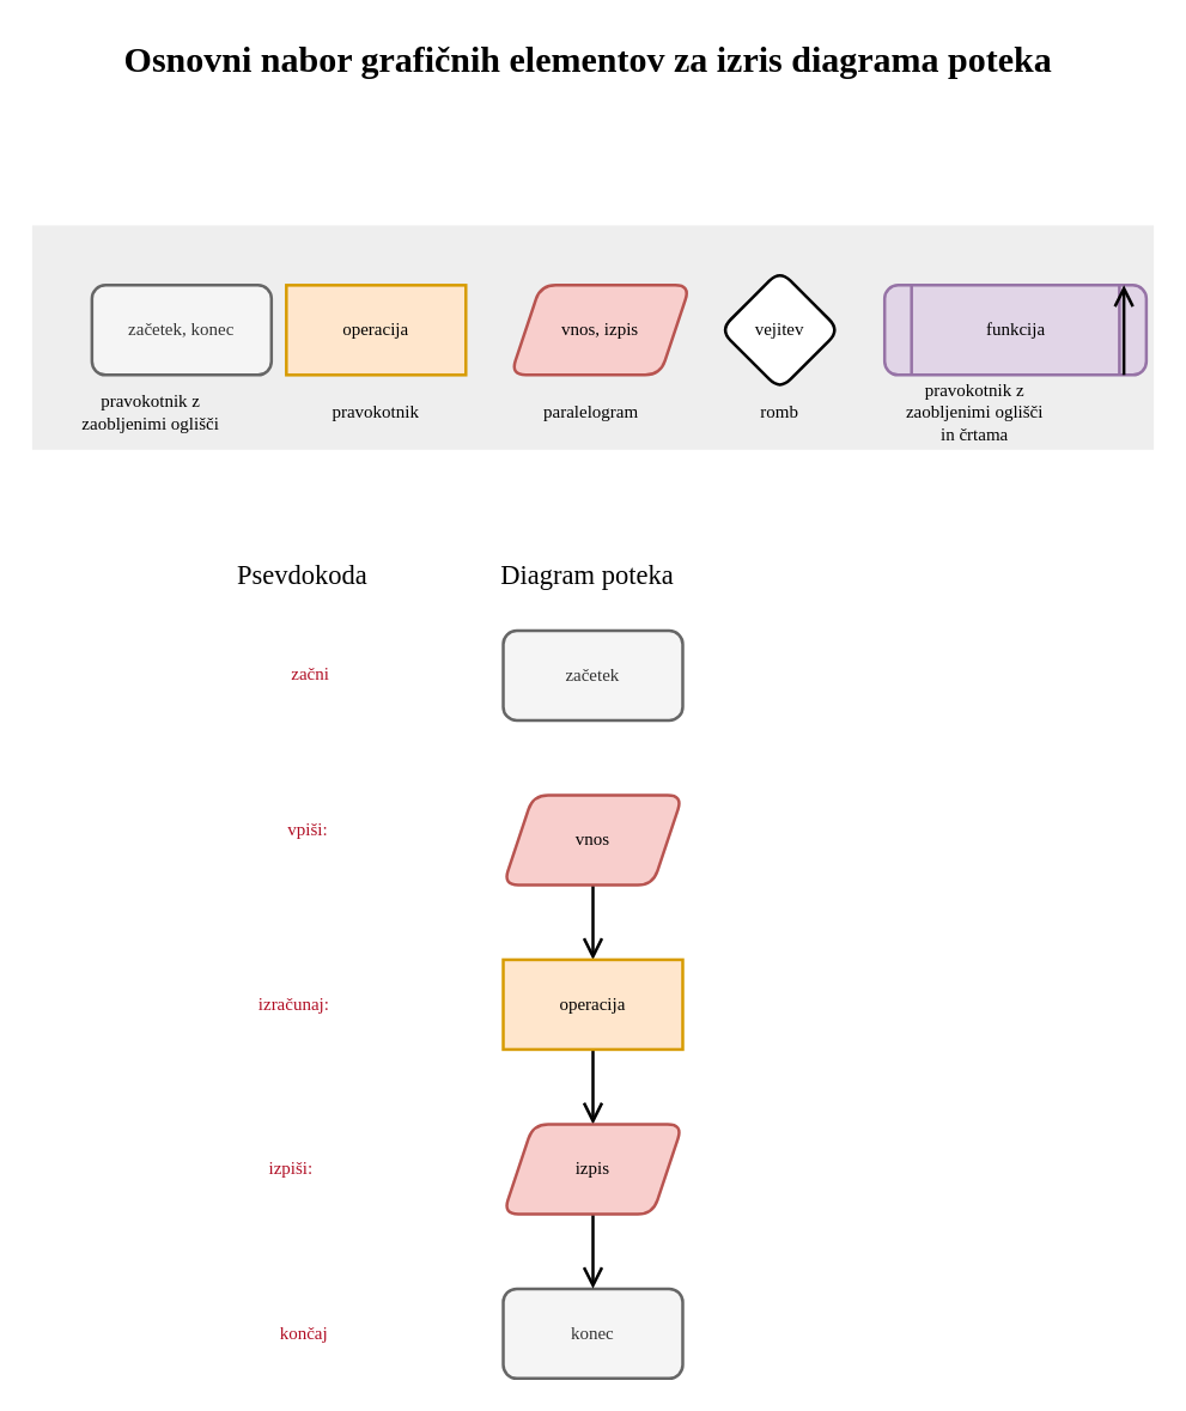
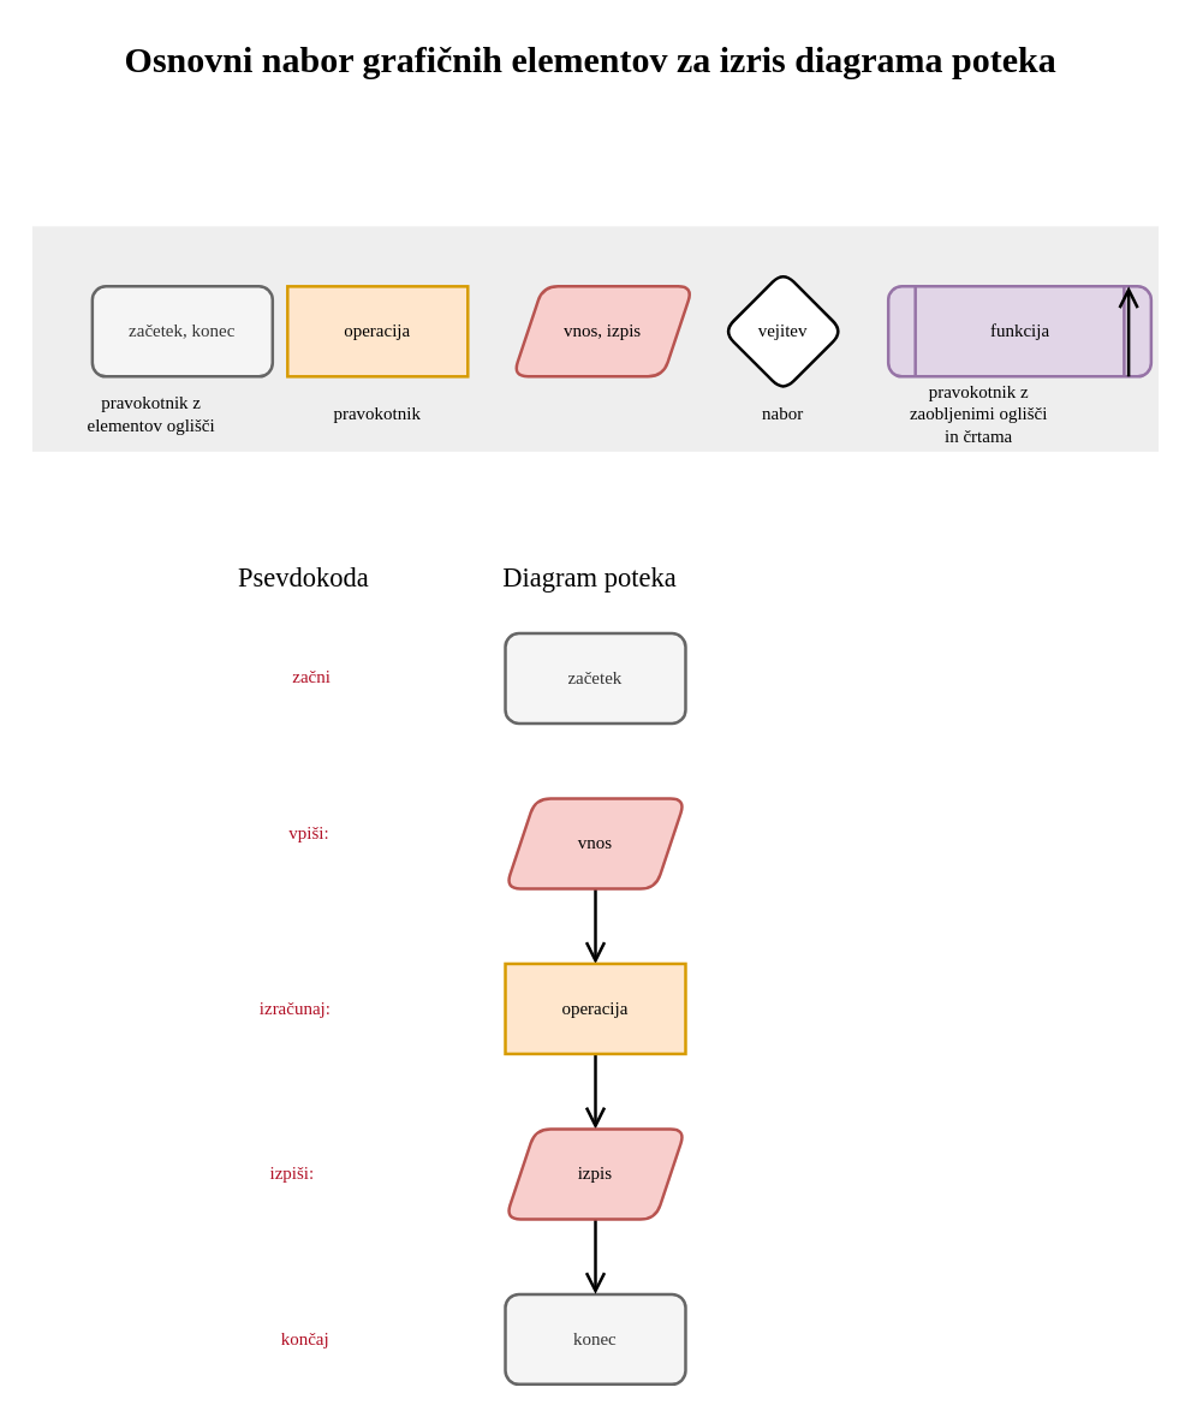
  <mxCell id="0" />
  <mxCell id="1" parent="0" />
  <mxCell id="2" value="" style="rounded=0;whiteSpace=wrap;html=1;fontFamily=Space Mono;fontSource=https%3A%2F%2Ffonts.googleapis.com%2Fcss%3Ffamily%3DSpace%2BMono;strokeWidth=2;fillColor=#eeeeee;strokeColor=none;" parent="1" vertex="1"><mxGeometry x="21" y="150" width="750" height="150" as="geometry" /></mxCell>
  <mxCell id="3" value="začetek, konec" style="rounded=1;whiteSpace=wrap;html=1;strokeWidth=2;fillColor=#f5f5f5;fontColor=#333333;strokeColor=#666666;fontFamily=Space Mono;fontSource=https%3A%2F%2Ffonts.googleapis.com%2Fcss%3Ffamily%3DSpace%2BMono;" parent="1" vertex="1"><mxGeometry x="61" y="190" width="120" height="60" as="geometry" /></mxCell>
  <mxCell id="4" value="operacija" style="rounded=0;whiteSpace=wrap;html=1;strokeWidth=2;fillColor=#ffe6cc;strokeColor=#d79b00;fontFamily=Space Mono;fontSource=https%3A%2F%2Ffonts.googleapis.com%2Fcss%3Ffamily%3DSpace%2BMono;" parent="1" vertex="1"><mxGeometry x="191" y="190" width="120" height="60" as="geometry" /></mxCell>
  <mxCell id="5" value="vnos, izpis" style="shape=parallelogram;perimeter=parallelogramPerimeter;whiteSpace=wrap;html=1;fixedSize=1;strokeWidth=2;fillColor=#f8cecc;rounded=1;strokeColor=#b85450;fontFamily=Space Mono;fontSource=https%3A%2F%2Ffonts.googleapis.com%2Fcss%3Ffamily%3DSpace%2BMono;" parent="1" vertex="1"><mxGeometry x="341" y="190" width="120" height="60" as="geometry" /></mxCell>
  <mxCell id="6" value="vejitev" style="rhombus;whiteSpace=wrap;html=1;rounded=1;strokeWidth=2;fillColor=#FFFFFF;fontFamily=Space Mono;fontSource=https%3A%2F%2Ffonts.googleapis.com%2Fcss%3Ffamily%3DSpace%2BMono;" parent="1" vertex="1"><mxGeometry x="481" y="180" width="80" height="80" as="geometry" /></mxCell>
  <mxCell id="7" value="funkcija" style="shape=process;whiteSpace=wrap;html=1;backgroundOutline=1;rounded=1;strokeWidth=2;fillColor=#e1d5e7;strokeColor=#9673a6;fontFamily=Space Mono;fontSource=https%3A%2F%2Ffonts.googleapis.com%2Fcss%3Ffamily%3DSpace%2BMono;" parent="1" vertex="1"><mxGeometry x="591" y="190" width="175" height="60" as="geometry" /></mxCell>
  <mxCell id="8" value="" style="endArrow=open;html=1;rounded=0;fontFamily=Space Mono;fontSource=https%3A%2F%2Ffonts.googleapis.com%2Fcss%3Ffamily%3DSpace%2BMono;horizontal=0;endFill=0;strokeWidth=2;endSize=10;" parent="1" edge="1"><mxGeometry width="50" height="50" relative="1" as="geometry"><mxPoint x="751" y="250" as="sourcePoint" /><mxPoint x="751" y="190" as="targetPoint" /></mxGeometry></mxCell>
  <mxCell id="9" value="&lt;h1&gt;Osnovni nabor grafičnih elementov za izris diagrama poteka&amp;nbsp;&lt;/h1&gt;" style="text;html=1;strokeColor=none;fillColor=none;spacing=5;spacingTop=-20;whiteSpace=wrap;overflow=hidden;rounded=0;fontFamily=Space Mono;fontSource=https%3A%2F%2Ffonts.googleapis.com%2Fcss%3Ffamily%3DSpace%2BMono;align=center;" parent="1" vertex="1"><mxGeometry x="21" y="20" width="750" height="80" as="geometry" /></mxCell>
  <mxCell id="10" value="&lt;font data-font-src=&quot;https://fonts.googleapis.com/css?family=Ubuntu+Mono&quot;&gt;začetek&lt;/font&gt;" style="rounded=1;whiteSpace=wrap;html=1;strokeWidth=2;fillColor=#f5f5f5;fontColor=#333333;strokeColor=#666666;fontFamily=Space Mono;fontSource=https%3A%2F%2Ffonts.googleapis.com%2Fcss%3Ffamily%3DSpace%2BMono;" parent="1" vertex="1"><mxGeometry x="336" y="421" width="120" height="60" as="geometry" /></mxCell>
  <mxCell id="11" value="&lt;font data-font-src=&quot;https://fonts.googleapis.com/css?family=Ubuntu+Mono&quot;&gt;konec&lt;/font&gt;" style="rounded=1;whiteSpace=wrap;html=1;strokeWidth=2;fillColor=#f5f5f5;fontColor=#333333;strokeColor=#666666;fontFamily=Space Mono;fontSource=https%3A%2F%2Ffonts.googleapis.com%2Fcss%3Ffamily%3DSpace%2BMono;" parent="1" vertex="1"><mxGeometry x="336" y="861" width="120" height="60" as="geometry" /></mxCell>
  <mxCell id="12" style="edgeStyle=orthogonalEdgeStyle;rounded=0;orthogonalLoop=1;jettySize=auto;html=1;entryX=0.5;entryY=0;entryDx=0;entryDy=0;fontFamily=Space Mono;fontSource=https%3A%2F%2Ffonts.googleapis.com%2Fcss%3Ffamily%3DSpace%2BMono;endArrow=open;endFill=0;endSize=10;strokeWidth=2;" parent="1" source="13" target="15" edge="1"><mxGeometry relative="1" as="geometry" /></mxCell>
  <mxCell id="13" value="vnos" style="shape=parallelogram;perimeter=parallelogramPerimeter;whiteSpace=wrap;html=1;fixedSize=1;strokeWidth=2;fillColor=#f8cecc;rounded=1;strokeColor=#b85450;fontFamily=Space Mono;fontSource=https%3A%2F%2Ffonts.googleapis.com%2Fcss%3Ffamily%3DSpace%2BMono;" parent="1" vertex="1"><mxGeometry x="336" y="531" width="120" height="60" as="geometry" /></mxCell>
  <mxCell id="14" style="edgeStyle=orthogonalEdgeStyle;rounded=0;orthogonalLoop=1;jettySize=auto;html=1;entryX=0.5;entryY=0;entryDx=0;entryDy=0;fontFamily=Space Mono;fontSource=https%3A%2F%2Ffonts.googleapis.com%2Fcss%3Ffamily%3DSpace%2BMono;endArrow=open;endFill=0;endSize=10;strokeWidth=2;" parent="1" source="15" target="17" edge="1"><mxGeometry relative="1" as="geometry" /></mxCell>
  <mxCell id="15" value="operacija" style="rounded=0;whiteSpace=wrap;html=1;strokeWidth=2;fillColor=#ffe6cc;strokeColor=#d79b00;fontFamily=Space Mono;fontSource=https%3A%2F%2Ffonts.googleapis.com%2Fcss%3Ffamily%3DSpace%2BMono;" parent="1" vertex="1"><mxGeometry x="336" y="641" width="120" height="60" as="geometry" /></mxCell>
  <mxCell id="16" style="edgeStyle=orthogonalEdgeStyle;rounded=0;orthogonalLoop=1;jettySize=auto;html=1;entryX=0.5;entryY=0;entryDx=0;entryDy=0;fontFamily=Space Mono;fontSource=https%3A%2F%2Ffonts.googleapis.com%2Fcss%3Ffamily%3DSpace%2BMono;endArrow=open;endFill=0;endSize=10;strokeWidth=2;" parent="1" source="17" target="11" edge="1"><mxGeometry relative="1" as="geometry" /></mxCell>
  <mxCell id="17" value="izpis" style="shape=parallelogram;perimeter=parallelogramPerimeter;whiteSpace=wrap;html=1;fixedSize=1;strokeWidth=2;fillColor=#f8cecc;rounded=1;strokeColor=#b85450;fontFamily=Space Mono;fontSource=https%3A%2F%2Ffonts.googleapis.com%2Fcss%3Ffamily%3DSpace%2BMono;" parent="1" vertex="1"><mxGeometry x="336" y="751" width="120" height="60" as="geometry" /></mxCell>
- <mxCell id="18" value="pravokotnik z &lt;br&gt;zaobljenimi oglišči" style="text;html=1;strokeColor=none;fillColor=none;align=center;verticalAlign=middle;whiteSpace=wrap;rounded=0;fontFamily=Space Mono;fontSource=https%3A%2F%2Ffonts.googleapis.com%2Fcss%3Ffamily%3DSpace%2BMono;" parent="1" vertex="1"><mxGeometry x="20" y="260" width="161" height="30" as="geometry" /></mxCell>
- <mxCell id="19" value="paralelogram" style="text;html=1;strokeColor=none;fillColor=none;align=center;verticalAlign=middle;whiteSpace=wrap;rounded=0;fontFamily=Space Mono;fontSource=https%3A%2F%2Ffonts.googleapis.com%2Fcss%3Ffamily%3DSpace%2BMono;" parent="1" vertex="1"><mxGeometry x="365" y="260" width="60" height="30" as="geometry" /></mxCell>
+ <mxCell id="18" value="pravokotnik z &lt;br&gt;elementov oglišči" style="text;html=1;strokeColor=none;fillColor=none;align=center;verticalAlign=middle;whiteSpace=wrap;rounded=0;fontFamily=Space Mono;fontSource=https%3A%2F%2Ffonts.googleapis.com%2Fcss%3Ffamily%3DSpace%2BMono;" parent="1" vertex="1"><mxGeometry x="20" y="260" width="161" height="30" as="geometry" /></mxCell>
  <mxCell id="20" value="pravokotnik" style="text;html=1;strokeColor=none;fillColor=none;align=center;verticalAlign=middle;whiteSpace=wrap;rounded=0;fontFamily=Space Mono;fontSource=https%3A%2F%2Ffonts.googleapis.com%2Fcss%3Ffamily%3DSpace%2BMono;" parent="1" vertex="1"><mxGeometry x="206" y="260" width="90" height="30" as="geometry" /></mxCell>
- <mxCell id="21" value="romb" style="text;html=1;strokeColor=none;fillColor=none;align=center;verticalAlign=middle;whiteSpace=wrap;rounded=0;fontFamily=Space Mono;fontSource=https%3A%2F%2Ffonts.googleapis.com%2Fcss%3Ffamily%3DSpace%2BMono;" parent="1" vertex="1"><mxGeometry x="491" y="260" width="60" height="30" as="geometry" /></mxCell>
+ <mxCell id="21" value="nabor" style="text;html=1;strokeColor=none;fillColor=none;align=center;verticalAlign=middle;whiteSpace=wrap;rounded=0;fontFamily=Space Mono;fontSource=https%3A%2F%2Ffonts.googleapis.com%2Fcss%3Ffamily%3DSpace%2BMono;" parent="1" vertex="1"><mxGeometry x="491" y="260" width="60" height="30" as="geometry" /></mxCell>
  <mxCell id="22" value="pravokotnik z &lt;br&gt;zaobljenimi oglišči&lt;br&gt;in črtama" style="text;html=1;strokeColor=none;fillColor=none;align=center;verticalAlign=middle;whiteSpace=wrap;rounded=0;fontFamily=Space Mono;fontSource=https%3A%2F%2Ffonts.googleapis.com%2Fcss%3Ffamily%3DSpace%2BMono;" parent="1" vertex="1"><mxGeometry x="570.5" y="260" width="161" height="30" as="geometry" /></mxCell>
  <mxCell id="23" value="začni" style="text;html=1;strokeColor=none;fillColor=none;align=right;verticalAlign=middle;whiteSpace=wrap;rounded=0;fontFamily=Space Mono;fontSource=https%3A%2F%2Ffonts.googleapis.com%2Fcss%3Ffamily%3DSpace%2BMono;fontStyle=0;fontColor=#b00d23;" parent="1" vertex="1"><mxGeometry x="162" y="435" width="60" height="30" as="geometry" /></mxCell>
  <mxCell id="24" value="vpiši:" style="text;html=1;strokeColor=none;fillColor=none;align=right;verticalAlign=middle;whiteSpace=wrap;rounded=0;fontFamily=Space Mono;fontSource=https%3A%2F%2Ffonts.googleapis.com%2Fcss%3Ffamily%3DSpace%2BMono;fontStyle=0;fontColor=#b00d23;" parent="1" vertex="1"><mxGeometry x="161" y="539" width="60" height="30" as="geometry" /></mxCell>
  <mxCell id="25" value="izračunaj:" style="text;html=1;strokeColor=none;fillColor=none;align=right;verticalAlign=middle;whiteSpace=wrap;rounded=0;fontFamily=Space Mono;fontSource=https%3A%2F%2Ffonts.googleapis.com%2Fcss%3Ffamily%3DSpace%2BMono;fontStyle=0;fontColor=#b00d23;" parent="1" vertex="1"><mxGeometry x="162" y="656" width="60" height="30" as="geometry" /></mxCell>
  <mxCell id="26" value="izpiši:" style="text;html=1;strokeColor=none;fillColor=none;align=right;verticalAlign=middle;whiteSpace=wrap;rounded=0;fontFamily=Space Mono;fontSource=https%3A%2F%2Ffonts.googleapis.com%2Fcss%3Ffamily%3DSpace%2BMono;fontStyle=0;fontColor=#b00d23;" parent="1" vertex="1"><mxGeometry x="151" y="766" width="60" height="30" as="geometry" /></mxCell>
  <mxCell id="27" value="končaj" style="text;html=1;strokeColor=none;fillColor=none;align=right;verticalAlign=middle;whiteSpace=wrap;rounded=0;fontFamily=Space Mono;fontSource=https%3A%2F%2Ffonts.googleapis.com%2Fcss%3Ffamily%3DSpace%2BMono;fontStyle=0;fontColor=#b00d23;" parent="1" vertex="1"><mxGeometry x="161" y="876" width="60" height="30" as="geometry" /></mxCell>
  <mxCell id="28" value="Psevdokoda" style="text;html=1;strokeColor=none;fillColor=none;align=center;verticalAlign=middle;whiteSpace=wrap;rounded=0;fontFamily=Space Mono;fontSource=https%3A%2F%2Ffonts.googleapis.com%2Fcss%3Ffamily%3DSpace%2BMono;fontColor=#000000;fontSize=18;" parent="1" vertex="1"><mxGeometry x="172" y="369" width="60" height="30" as="geometry" /></mxCell>
  <mxCell id="29" value="Diagram poteka" style="text;html=1;strokeColor=none;fillColor=none;align=center;verticalAlign=middle;whiteSpace=wrap;rounded=0;fontFamily=Space Mono;fontSource=https%3A%2F%2Ffonts.googleapis.com%2Fcss%3Ffamily%3DSpace%2BMono;fontColor=#000000;fontSize=18;" parent="1" vertex="1"><mxGeometry x="304" y="369" width="177" height="30" as="geometry" /></mxCell>
